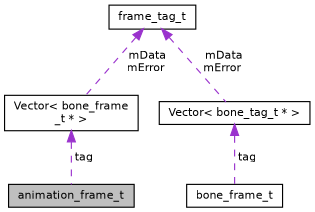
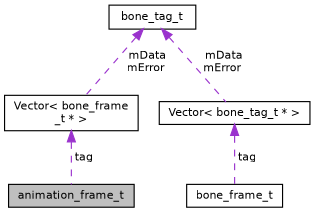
  digraph {
    node [color=black fillcolor=white fontname=Helvetica fontsize=10 shape=record style=filled]
    edge [color=darkorchid3 dir=back fontname=Helvetica fontsize=10 labelfontname=Helvetica labelfontsize=10 style=dashed]
    n1 [fillcolor=grey75 fontcolor=black height=0.2 label=animation_frame_t width=0.4]
    n2 [height=0.2 label="Vector\< bone_frame\l_t * \>" width=0.4]
    n3 [height=0.2 label=bone_frame_t width=0.4]
    n4 [height=0.2 label="Vector\< bone_tag_t * \>" width=0.4]
-   n5 [height=0.2 label=frame_tag_t width=0.4]
+   n5 [height=0.2 label=bone_tag_t width=0.4]
    n2 -> n1 [label=" tag"]
    n4 -> n3 [label=" tag"]
    n5 -> n2 [label=" mData\nmError"]
    n5 -> n4 [label=" mData\nmError"]
  }
